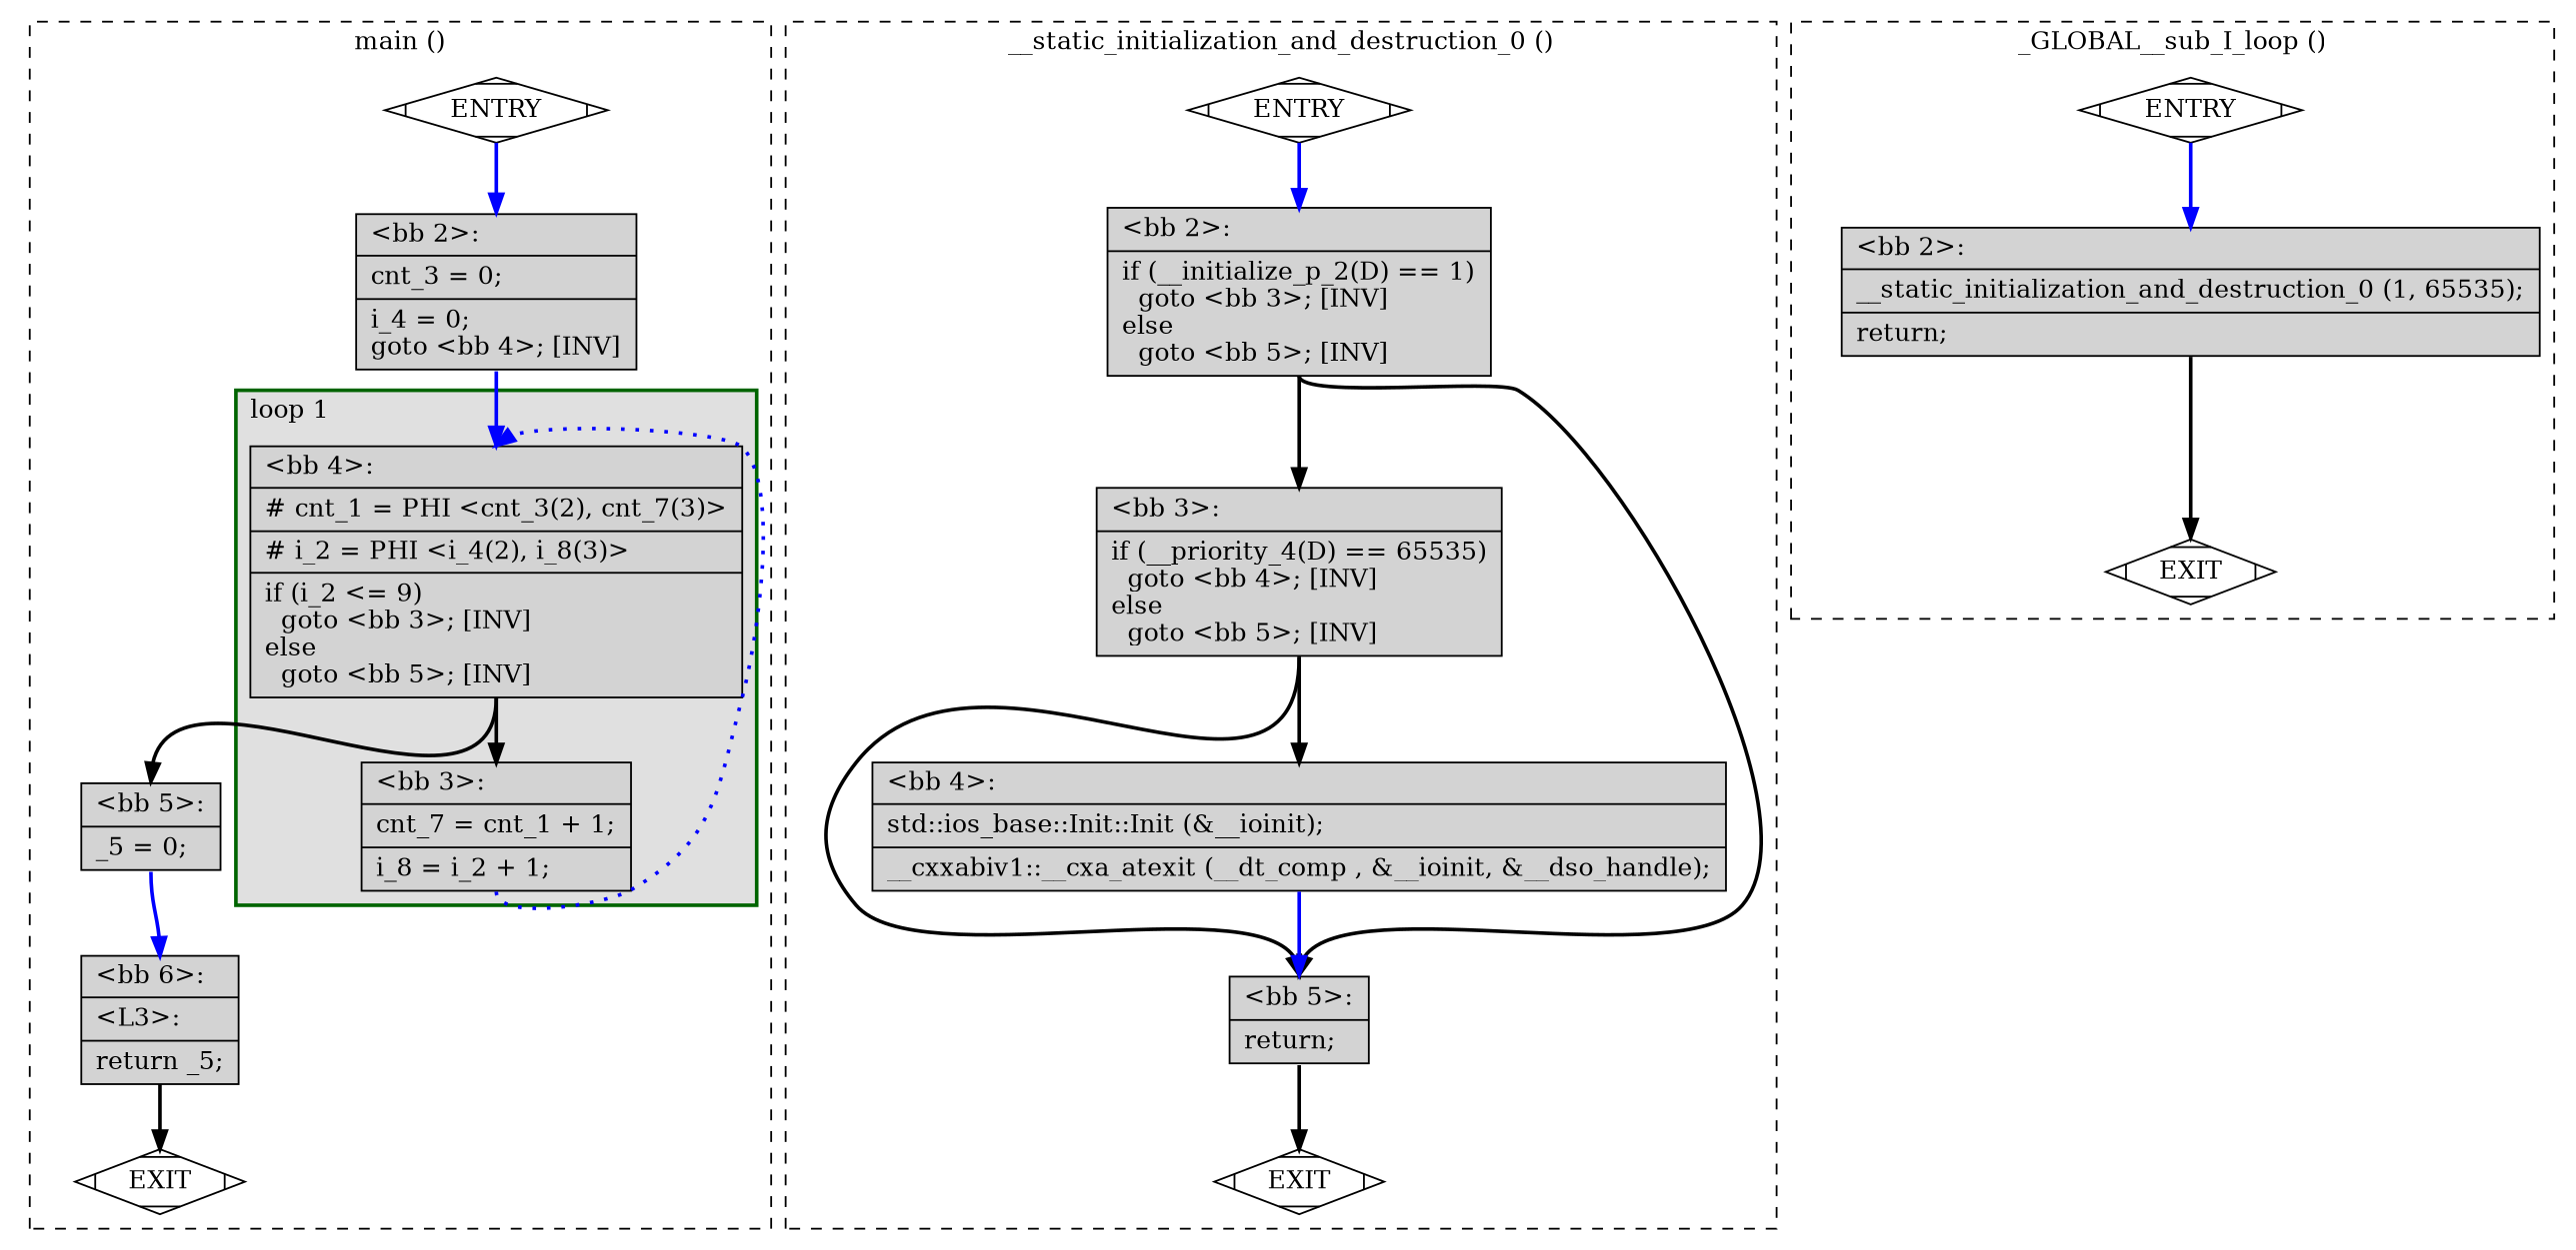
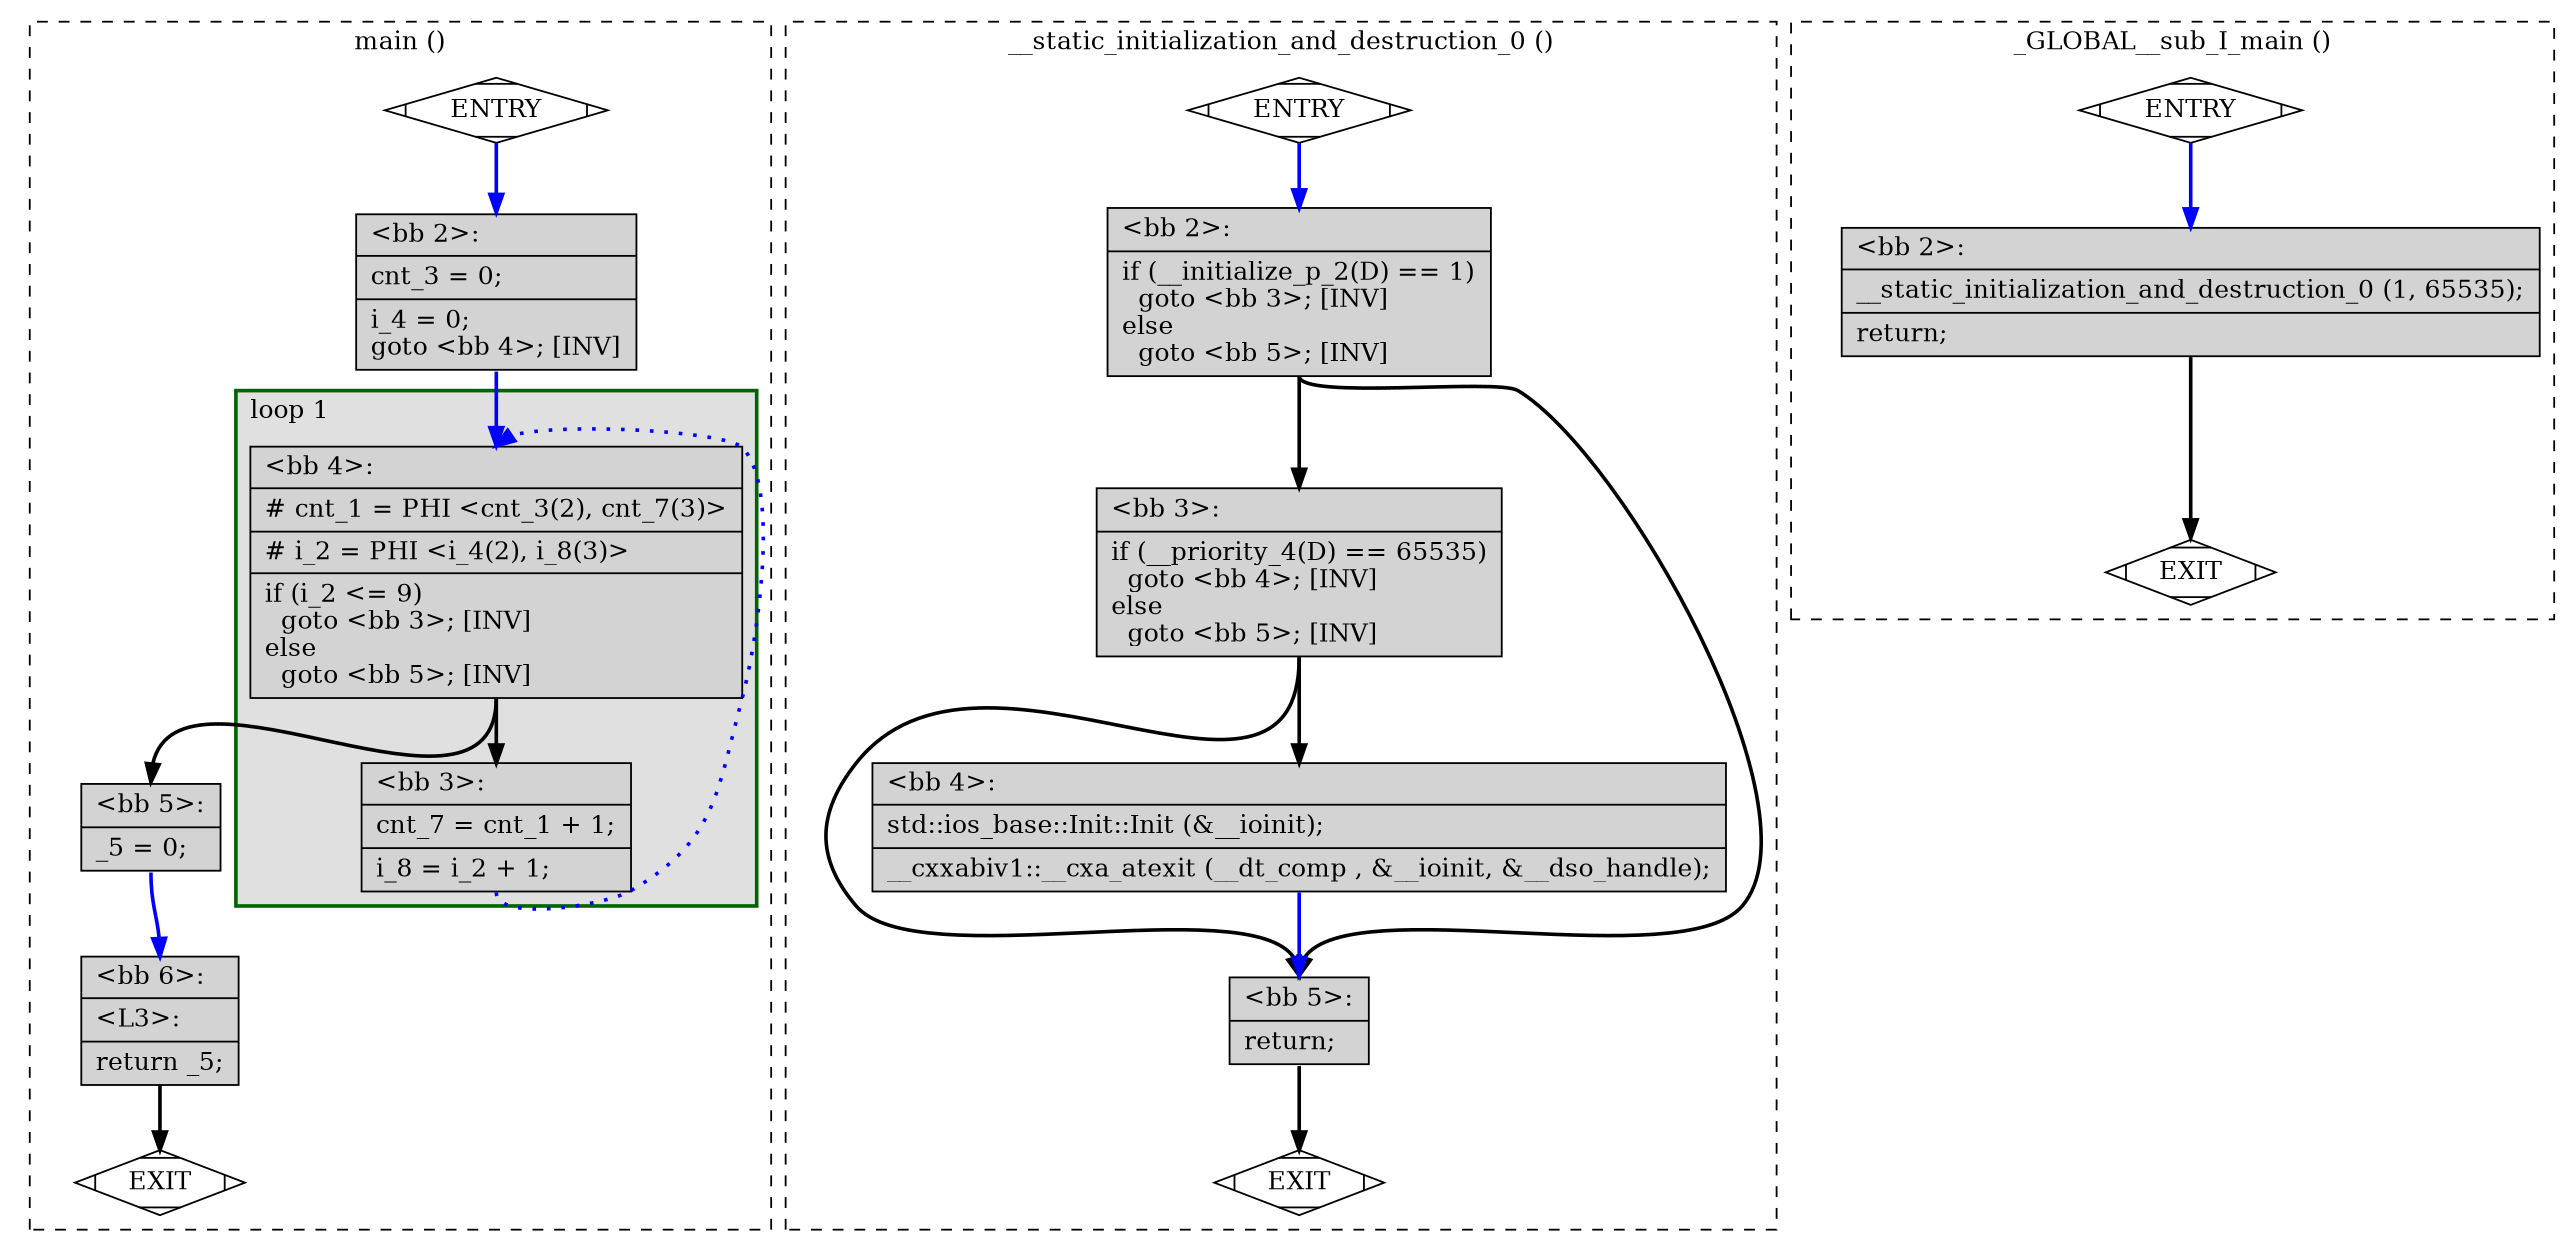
  digraph {
    node [fillcolor=lightgrey shape=record style=filled]
    edge [color=black constraint=true headport=n style="solid,bold" tailport=s weight=10]
    n1 [height=1.9167 label="{\<bb\ 4\>:\l|#\ cnt_1\ =\ PHI\ \<cnt_3(2),\ cnt_7(3)\>\l|#\ i_2\ =\ PHI\ \<i_4(2),\ i_8(3)\>\l|if\ (i_2\ \<=\ 9)\l\ \ goto\ \<bb\ 3\>;\ [INV]\lelse\l\ \ goto\ \<bb\ 5\>;\ [INV]\l}" width=3.7778]
    n2 [height=0.97222 label="{\<bb\ 3\>:\l|cnt_7\ =\ cnt_1\ +\ 1;\l|i_8\ =\ i_2\ +\ 1;\l}" width=2.0694]
    n3 [height=0.65278 label="{\<bb\ 5\>:\l|_5\ =\ 0;\l}" width=1.0694]
    n4 [height=0.97222 label="{\<bb\ 6\>:\l|\<L3\>:\l|return\ _5;\l}" width=1.2083]
    n5 [fillcolor=white height=0.5 label=ENTRY shape=Mdiamond width=1.7107]
    n6 [fillcolor=white height=0.5 label=EXIT shape=Mdiamond width=1.3021]
    n7 [height=1.1806 label="{\<bb\ 2\>:\l|cnt_3\ =\ 0;\l|i_4\ =\ 0;\lgoto\ \<bb\ 4\>;\ [INV]\l}" width=2.1528]
    n8 [fillcolor=white height=0.5 label=ENTRY shape=Mdiamond width=1.7107]
    n9 [fillcolor=white height=0.5 label=EXIT shape=Mdiamond width=1.3021]
    n10 [height=1.2778 label="{\<bb\ 2\>:\l|if\ (__initialize_p_2(D)\ ==\ 1)\l\ \ goto\ \<bb\ 3\>;\ [INV]\lelse\l\ \ goto\ \<bb\ 5\>;\ [INV]\l}" width=2.9444]
    n11 [height=1.2778 label="{\<bb\ 3\>:\l|if\ (__priority_4(D)\ ==\ 65535)\l\ \ goto\ \<bb\ 4\>;\ [INV]\lelse\l\ \ goto\ \<bb\ 5\>;\ [INV]\l}" width=3.1111]
    n12 [height=0.65278 label="{\<bb\ 5\>:\l|return;\l}" width=1.0694]
    n13 [height=0.97222 label="{\<bb\ 4\>:\l|std::ios_base::Init::Init\ (&__ioinit);\l|__cxxabiv1::__cxa_atexit\ (__dt_comp\ ,\ &__ioinit,\ &__dso_handle);\l}" width=6.5556]
    n14 [fillcolor=white height=0.5 label=ENTRY shape=Mdiamond width=1.7107]
    n15 [fillcolor=white height=0.5 label=EXIT shape=Mdiamond width=1.3021]
    n16 [height=0.97222 label="{\<bb\ 2\>:\l|__static_initialization_and_destruction_0\ (1,\ 65535);\l|return;\l}" width=5.3611]
    subgraph cluster_1 {
      color=black
      label="main ()"
      style=dashed
      n3
      n4
      n5
      n6
      n7
      subgraph cluster_2 {
        color=darkgreen
        fillcolor=grey88
        label="loop 1"
        labeljust=l
        penwidth=2
        style=filled
        n1
        n2
      }
    }
    subgraph cluster_3 {
      color=black
      label="__static_initialization_and_destruction_0 ()"
      style=dashed
      n8
      n9
      n10
      n11
      n12
      n13
    }
    subgraph cluster_4 {
      color=black
-     label="_GLOBAL__sub_I_loop ()"
+     label="_GLOBAL__sub_I_main ()"
      style=dashed
      n14
      n15
      n16
    }
    n1 -> n2
    n1 -> n3
    n2 -> n1 [color=blue constraint=false style="dotted,bold"]
    n3 -> n4 [color=blue weight=100]
    n4 -> n6
    n5 -> n6 [style=invis color="" weight=""]
    n5 -> n7 [color=blue weight=100]
    n7 -> n1 [color=blue weight=100]
    n8 -> n9 [style=invis color="" weight=""]
    n8 -> n10 [color=blue weight=100]
    n10 -> n11
    n10 -> n12
    n11 -> n12
    n11 -> n13
    n12 -> n9
    n13 -> n12 [color=blue weight=100]
    n14 -> n15 [style=invis color="" weight=""]
    n14 -> n16 [color=blue weight=100]
    n16 -> n15
  }
